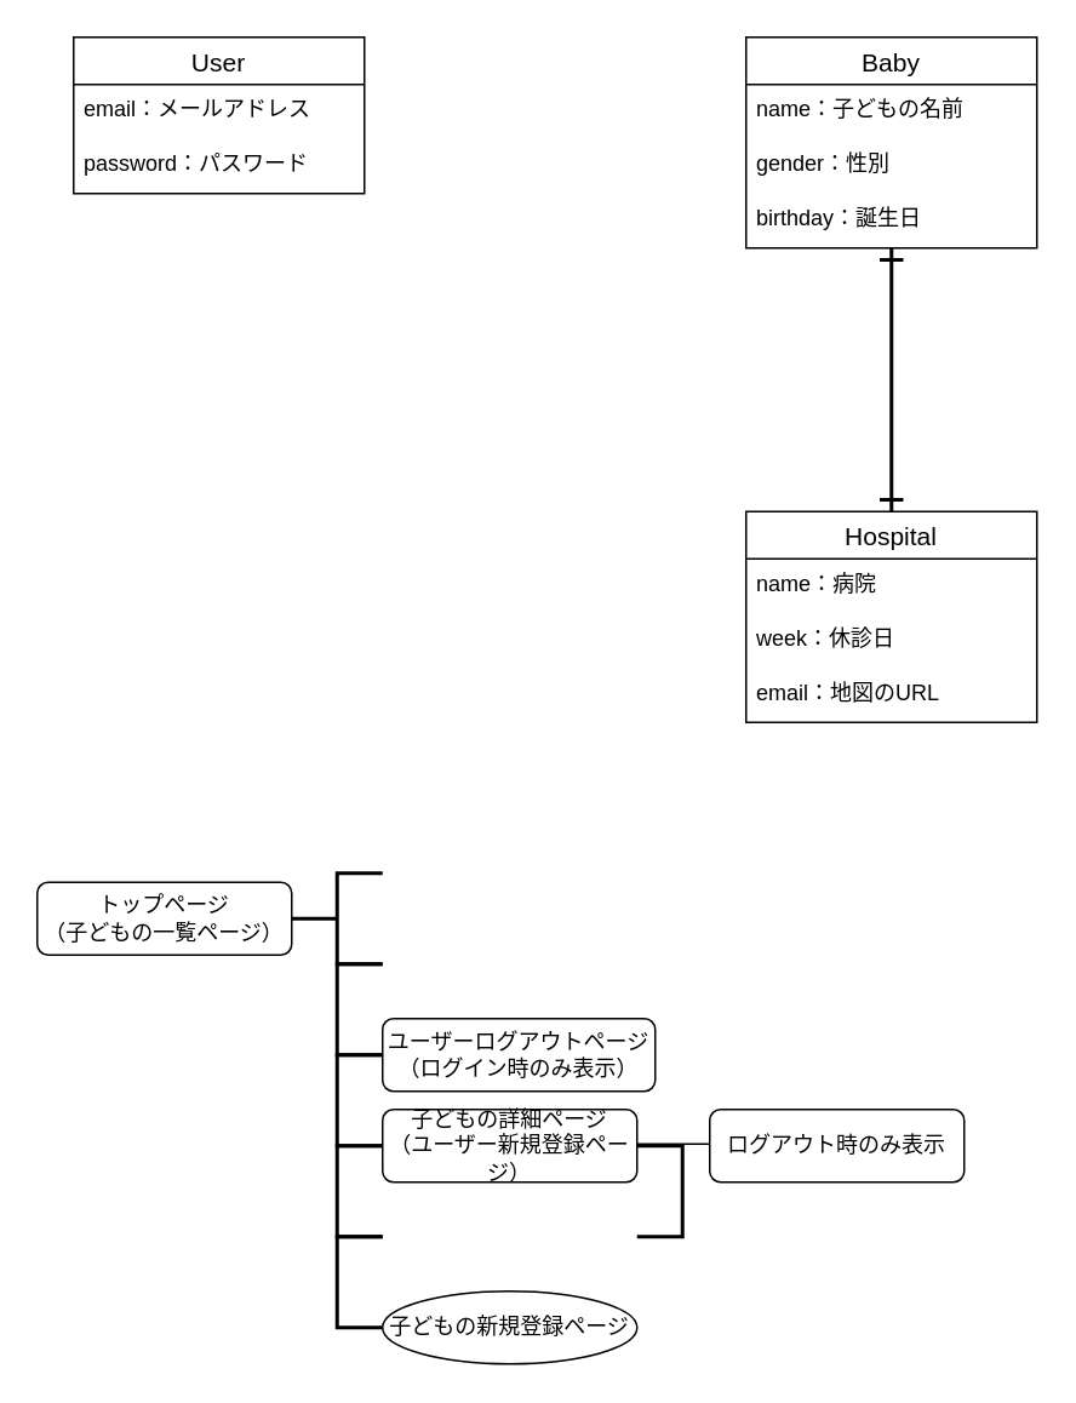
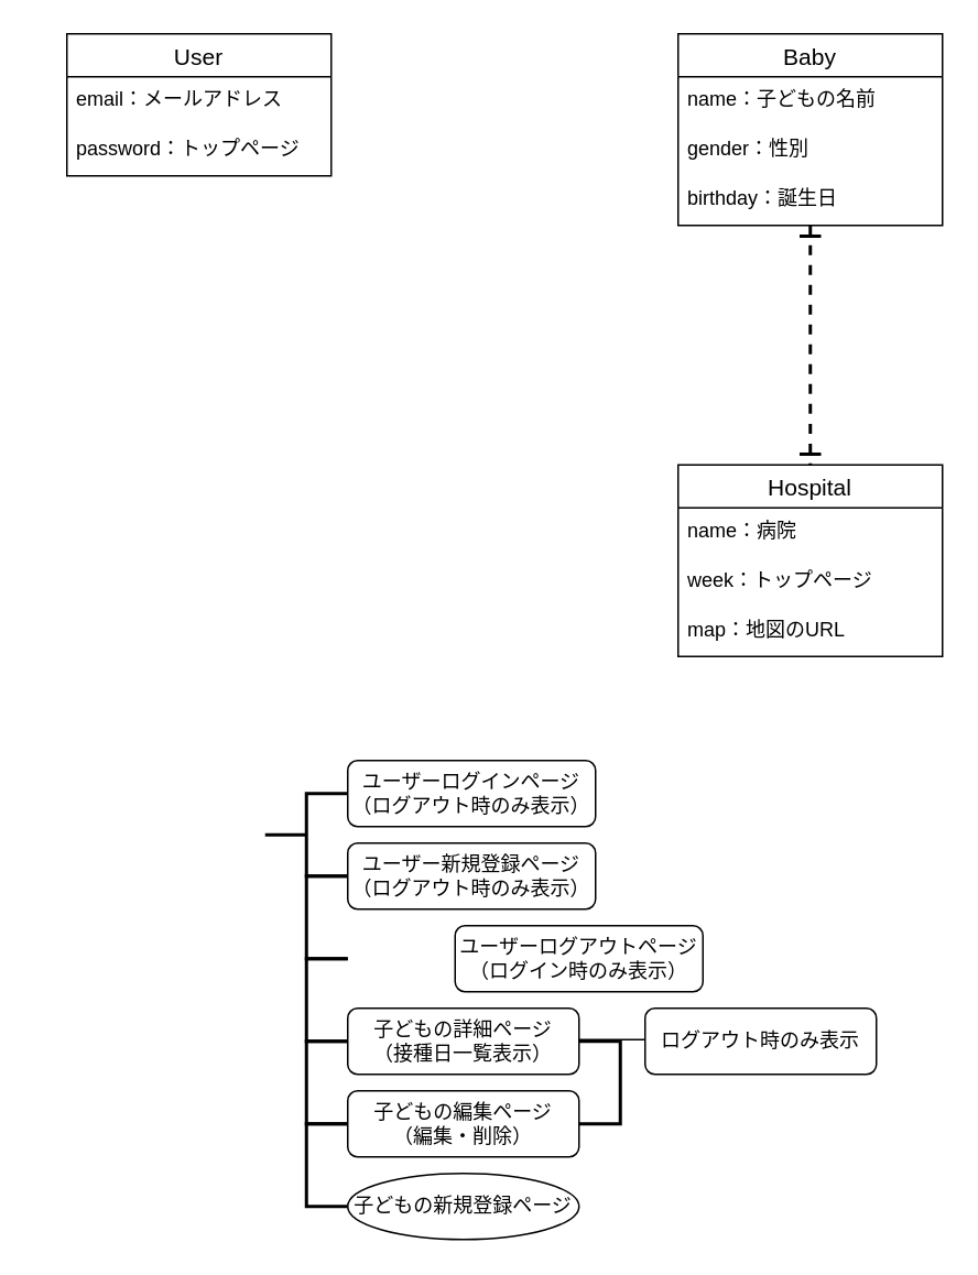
  <mxCell id="0" />
  <mxCell id="1" parent="0" />
  <mxCell id="2" value="User" style="swimlane;fontStyle=0;childLayout=stackLayout;horizontal=1;startSize=26;horizontalStack=0;resizeParent=1;resizeParentMax=0;resizeLast=0;collapsible=1;marginBottom=0;align=center;fontSize=14;" parent="1" vertex="1"><mxGeometry x="40" y="20" width="160" height="86" as="geometry" /></mxCell>
  <mxCell id="3" value="email：メールアドレス" style="text;strokeColor=none;fillColor=none;spacingLeft=4;spacingRight=4;overflow=hidden;rotatable=0;points=[[0,0.5],[1,0.5]];portConstraint=eastwest;fontSize=12;" parent="2" vertex="1"><mxGeometry y="26" width="160" height="30" as="geometry" /></mxCell>
- <mxCell id="4" value="password：パスワード" style="text;strokeColor=none;fillColor=none;spacingLeft=4;spacingRight=4;overflow=hidden;rotatable=0;points=[[0,0.5],[1,0.5]];portConstraint=eastwest;fontSize=12;" parent="2" vertex="1"><mxGeometry y="56" width="160" height="30" as="geometry" /></mxCell>
+ <mxCell id="4" value="password：トップページ" style="text;strokeColor=none;fillColor=none;spacingLeft=4;spacingRight=4;overflow=hidden;rotatable=0;points=[[0,0.5],[1,0.5]];portConstraint=eastwest;fontSize=12;" parent="2" vertex="1"><mxGeometry y="56" width="160" height="30" as="geometry" /></mxCell>
  <mxCell id="5" value="Baby" style="swimlane;fontStyle=0;childLayout=stackLayout;horizontal=1;startSize=26;horizontalStack=0;resizeParent=1;resizeParentMax=0;resizeLast=0;collapsible=1;marginBottom=0;align=center;fontSize=14;" parent="1" vertex="1"><mxGeometry x="410" y="20" width="160" height="116" as="geometry" /></mxCell>
  <mxCell id="6" value="name：子どもの名前" style="text;strokeColor=none;fillColor=none;spacingLeft=4;spacingRight=4;overflow=hidden;rotatable=0;points=[[0,0.5],[1,0.5]];portConstraint=eastwest;fontSize=12;" parent="5" vertex="1"><mxGeometry y="26" width="160" height="30" as="geometry" /></mxCell>
  <mxCell id="7" value="gender：性別" style="text;strokeColor=none;fillColor=none;spacingLeft=4;spacingRight=4;overflow=hidden;rotatable=0;points=[[0,0.5],[1,0.5]];portConstraint=eastwest;fontSize=12;" parent="5" vertex="1"><mxGeometry y="56" width="160" height="30" as="geometry" /></mxCell>
  <mxCell id="8" value="birthday：誕生日" style="text;strokeColor=none;fillColor=none;spacingLeft=4;spacingRight=4;overflow=hidden;rotatable=0;points=[[0,0.5],[1,0.5]];portConstraint=eastwest;fontSize=12;" parent="5" vertex="1"><mxGeometry y="86" width="160" height="30" as="geometry" /></mxCell>
  <mxCell id="9" value="Hospital" style="swimlane;fontStyle=0;childLayout=stackLayout;horizontal=1;startSize=26;horizontalStack=0;resizeParent=1;resizeParentMax=0;resizeLast=0;collapsible=1;marginBottom=0;align=center;fontSize=14;" parent="1" vertex="1"><mxGeometry x="410" y="281" width="160" height="116" as="geometry" /></mxCell>
  <mxCell id="10" value="name：病院" style="text;strokeColor=none;fillColor=none;spacingLeft=4;spacingRight=4;overflow=hidden;rotatable=0;points=[[0,0.5],[1,0.5]];portConstraint=eastwest;fontSize=12;" parent="9" vertex="1"><mxGeometry y="26" width="160" height="30" as="geometry" /></mxCell>
- <mxCell id="11" value="week：休診日&#10;" style="text;strokeColor=none;fillColor=none;spacingLeft=4;spacingRight=4;overflow=hidden;rotatable=0;points=[[0,0.5],[1,0.5]];portConstraint=eastwest;fontSize=12;" parent="9" vertex="1"><mxGeometry y="56" width="160" height="30" as="geometry" /></mxCell>
- <mxCell id="12" value="email：地図のURL" style="text;strokeColor=none;fillColor=none;spacingLeft=4;spacingRight=4;overflow=hidden;rotatable=0;points=[[0,0.5],[1,0.5]];portConstraint=eastwest;fontSize=12;" parent="9" vertex="1"><mxGeometry y="86" width="160" height="30" as="geometry" /></mxCell>
- <mxCell id="13" style="edgeStyle=orthogonalEdgeStyle;html=1;entryX=0.5;entryY=0;entryDx=0;entryDy=0;startArrow=ERone;startFill=0;endArrow=ERone;endFill=0;startSize=10;endSize=10;strokeWidth=2;" parent="1" source="8" target="9" edge="1"><mxGeometry relative="1" as="geometry"><Array as="points"><mxPoint x="490" y="263" /></Array></mxGeometry></mxCell>
- <mxCell id="14" value="トップページ&lt;br&gt;（子どもの一覧ページ）" style="rounded=1;whiteSpace=wrap;html=1;" vertex="1" parent="1"><mxGeometry x="20" y="485" width="140" height="40" as="geometry" /></mxCell>
- <mxCell id="16" value="子どもの詳細ページ&lt;br&gt;（ユーザー新規登録ページ）" style="rounded=1;whiteSpace=wrap;html=1;" vertex="1" parent="1"><mxGeometry x="210" y="610" width="140" height="40" as="geometry" /></mxCell>
- <mxCell id="18" value="ユーザーログアウトページ&lt;br&gt;（ログイン時のみ表示）" style="rounded=1;whiteSpace=wrap;html=1;" vertex="1" parent="1"><mxGeometry x="210" y="560" width="150" height="40" as="geometry" /></mxCell>
+ <mxCell id="11" value="week：トップページ&#10;" style="text;strokeColor=none;fillColor=none;spacingLeft=4;spacingRight=4;overflow=hidden;rotatable=0;points=[[0,0.5],[1,0.5]];portConstraint=eastwest;fontSize=12;" parent="9" vertex="1"><mxGeometry y="56" width="160" height="30" as="geometry" /></mxCell>
+ <mxCell id="12" value="map：地図のURL" style="text;strokeColor=none;fillColor=none;spacingLeft=4;spacingRight=4;overflow=hidden;rotatable=0;points=[[0,0.5],[1,0.5]];portConstraint=eastwest;fontSize=12;" parent="9" vertex="1"><mxGeometry y="86" width="160" height="30" as="geometry" /></mxCell>
+ <mxCell id="13" style="edgeStyle=orthogonalEdgeStyle;html=1;entryX=0.5;entryY=0;entryDx=0;entryDy=0;startArrow=ERone;startFill=0;endArrow=ERone;endFill=0;startSize=10;endSize=10;strokeWidth=2;dashed=1;" parent="1" source="8" target="9" edge="1"><mxGeometry relative="1" as="geometry"><Array as="points"><mxPoint x="490" y="263" /></Array></mxGeometry></mxCell>
+ <mxCell id="15" value="ユーザーログインページ&lt;br&gt;（ログアウト時のみ表示）" style="rounded=1;whiteSpace=wrap;html=1;" vertex="1" parent="1"><mxGeometry x="210" y="460" width="150" height="40" as="geometry" /></mxCell>
+ <mxCell id="16" value="子どもの詳細ページ&lt;br&gt;（接種日一覧表示）" style="rounded=1;whiteSpace=wrap;html=1;" vertex="1" parent="1"><mxGeometry x="210" y="610" width="140" height="40" as="geometry" /></mxCell>
+ <mxCell id="17" value="ユーザー新規登録ページ&lt;br&gt;（ログアウト時のみ表示）" style="rounded=1;whiteSpace=wrap;html=1;" vertex="1" parent="1"><mxGeometry x="210" y="510" width="150" height="40" as="geometry" /></mxCell>
+ <mxCell id="18" value="ユーザーログアウトページ&lt;br&gt;（ログイン時のみ表示）" style="rounded=1;whiteSpace=wrap;html=1;" vertex="1" parent="1"><mxGeometry x="275" y="560" width="150" height="40" as="geometry" /></mxCell>
+ <mxCell id="19" value="子どもの編集ページ&lt;br&gt;（編集・削除）" style="rounded=1;whiteSpace=wrap;html=1;" vertex="1" parent="1"><mxGeometry x="210" y="660" width="140" height="40" as="geometry" /></mxCell>
  <mxCell id="20" value="ログアウト時のみ表示" style="rounded=1;whiteSpace=wrap;html=1;" vertex="1" parent="1"><mxGeometry x="390" y="610" width="140" height="40" as="geometry" /></mxCell>
  <mxCell id="21" value="" style="strokeWidth=2;html=1;shape=mxgraph.flowchart.annotation_2;align=left;labelPosition=right;pointerEvents=1;" vertex="1" parent="1"><mxGeometry x="160" y="480" width="50" height="50" as="geometry" /></mxCell>
  <mxCell id="22" value="" style="strokeWidth=2;html=1;shape=mxgraph.flowchart.annotation_1;align=left;pointerEvents=1;" vertex="1" parent="1"><mxGeometry x="185" y="530" width="25" height="50" as="geometry" /></mxCell>
  <mxCell id="23" value="" style="strokeWidth=2;html=1;shape=mxgraph.flowchart.annotation_1;align=left;pointerEvents=1;" vertex="1" parent="1"><mxGeometry x="185" y="580" width="25" height="50" as="geometry" /></mxCell>
  <mxCell id="24" value="" style="strokeWidth=2;html=1;shape=mxgraph.flowchart.annotation_1;align=left;pointerEvents=1;" vertex="1" parent="1"><mxGeometry x="185" y="630" width="25" height="50" as="geometry" /></mxCell>
  <mxCell id="25" value="" style="endArrow=none;html=1;" edge="1" parent="1"><mxGeometry width="50" height="50" relative="1" as="geometry"><mxPoint x="350" y="629" as="sourcePoint" /><mxPoint x="390" y="629" as="targetPoint" /></mxGeometry></mxCell>
  <mxCell id="26" value="" style="strokeWidth=2;html=1;shape=mxgraph.flowchart.annotation_1;align=left;pointerEvents=1;rotation=-180;" vertex="1" parent="1"><mxGeometry x="350" y="630" width="25" height="50" as="geometry" /></mxCell>
  <mxCell id="27" value="" style="strokeWidth=2;html=1;shape=mxgraph.flowchart.annotation_1;align=left;pointerEvents=1;" vertex="1" parent="1"><mxGeometry x="185" y="680" width="25" height="50" as="geometry" /></mxCell>
  <mxCell id="28" value="子どもの新規登録ページ" style="ellipse;whiteSpace=wrap;html=1;" vertex="1" parent="1"><mxGeometry x="210" y="710" width="140" height="40" as="geometry" /></mxCell>
